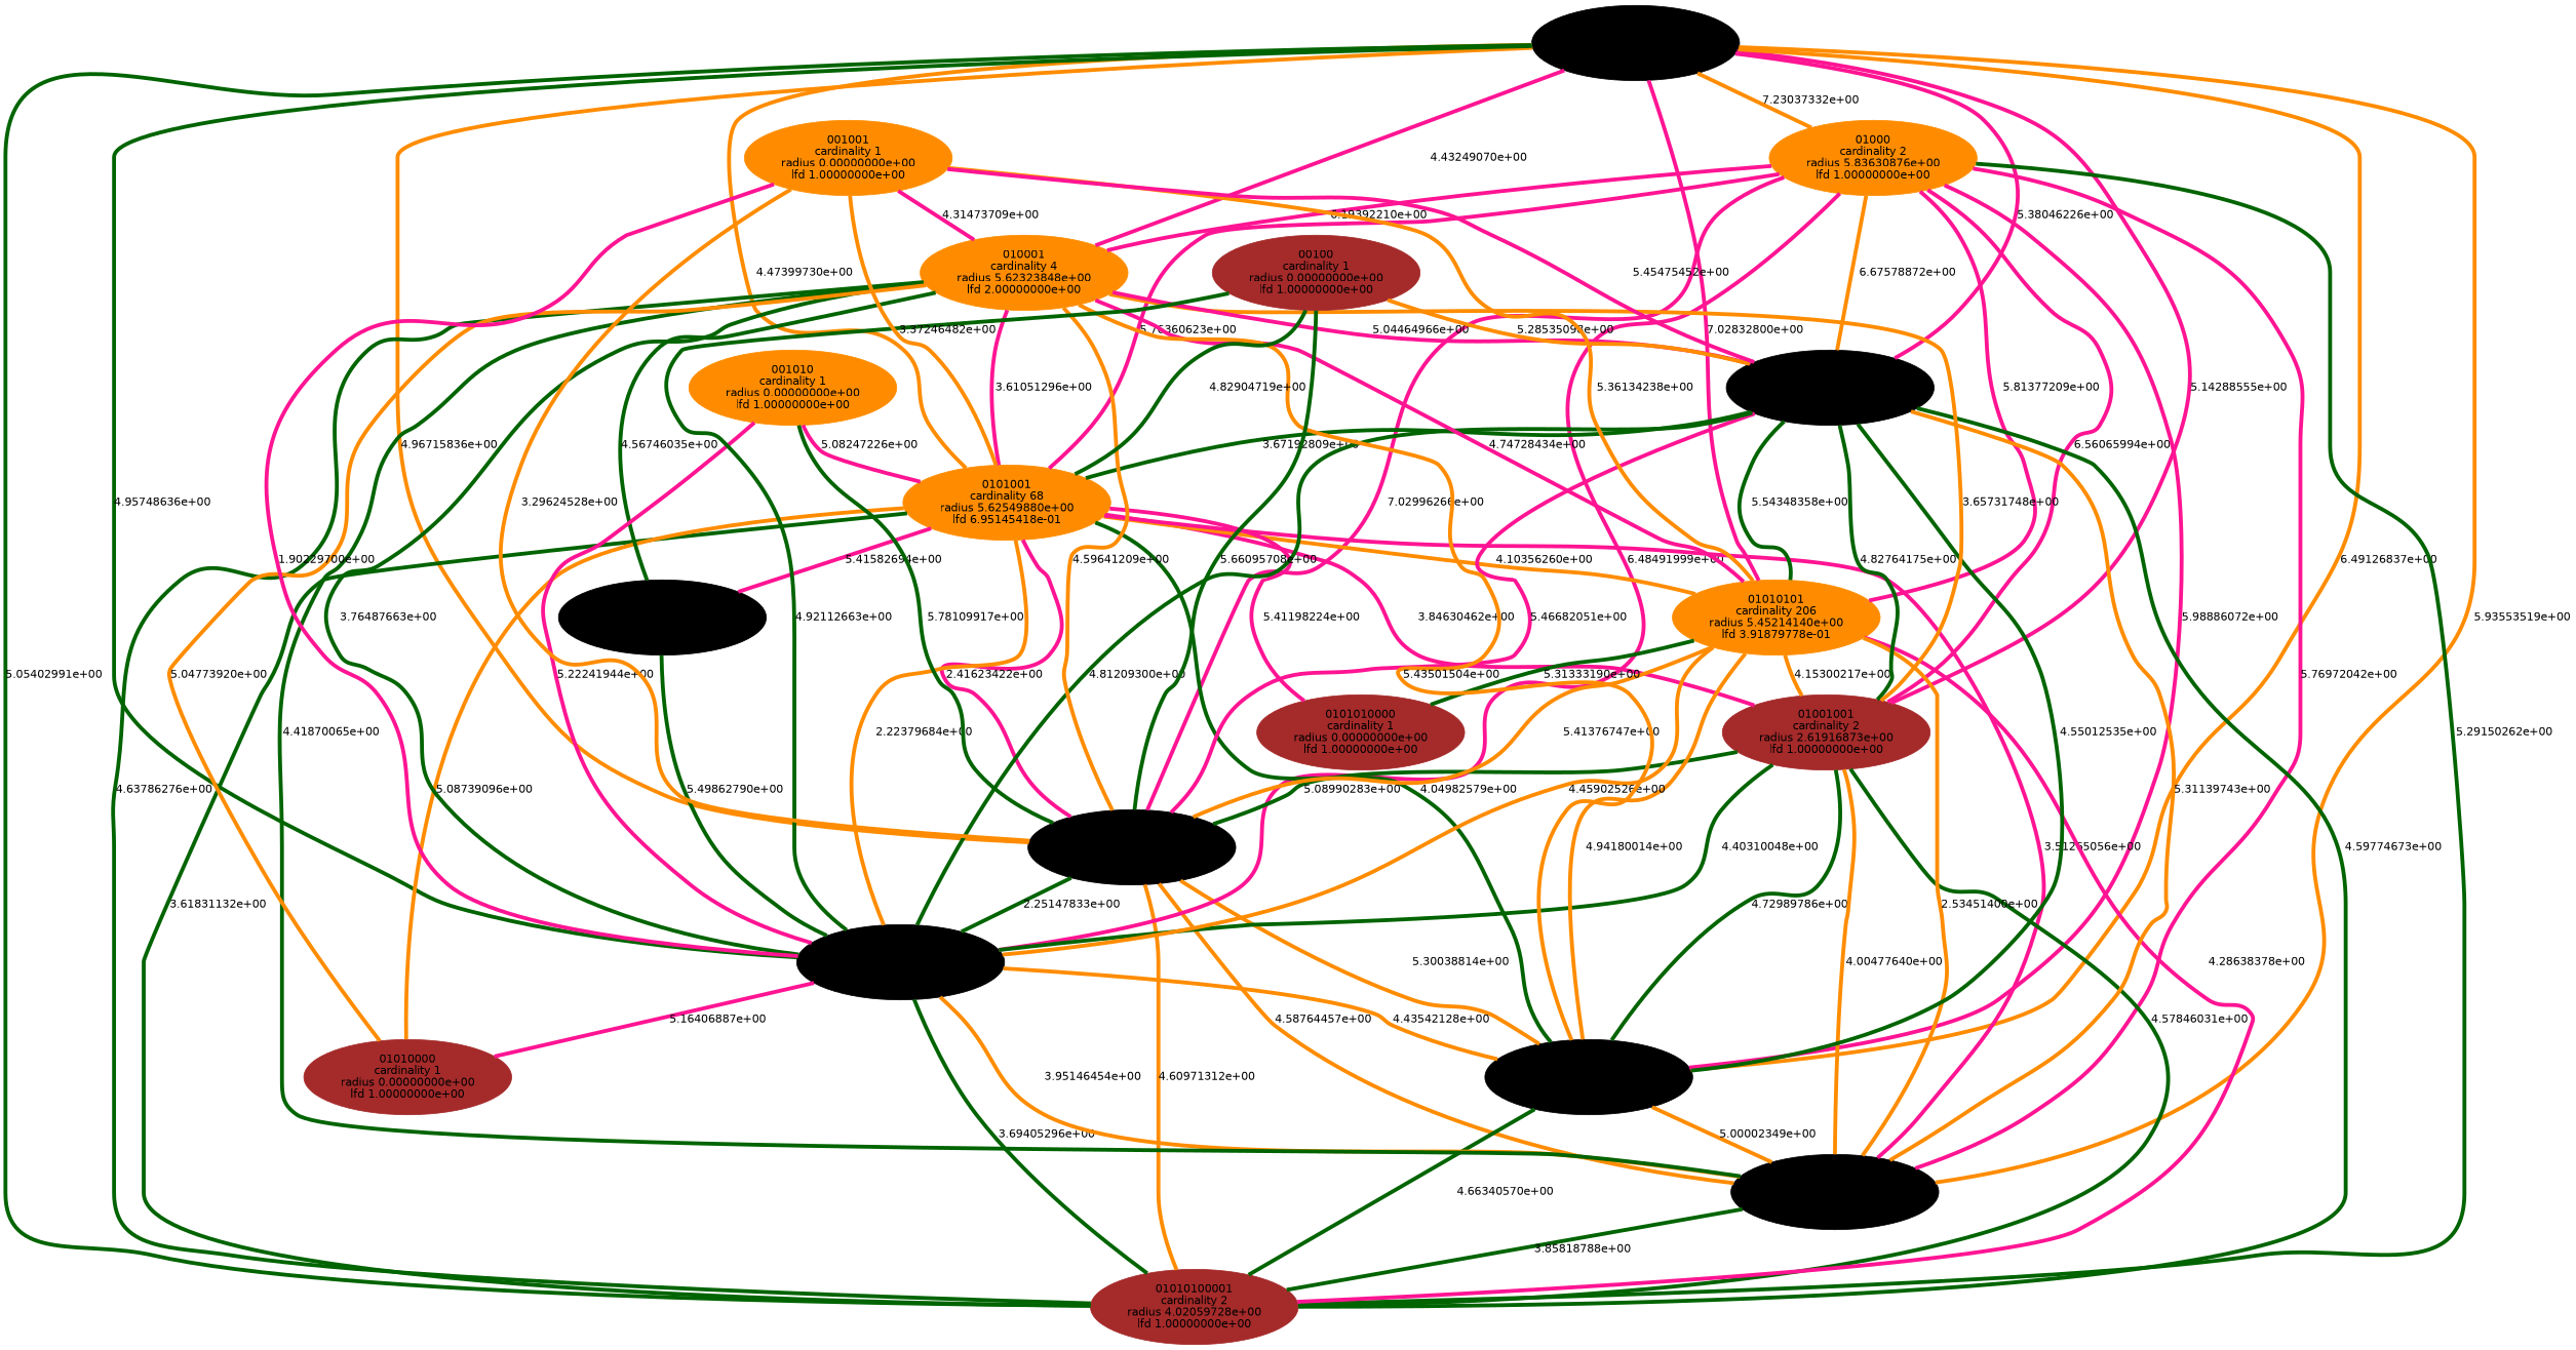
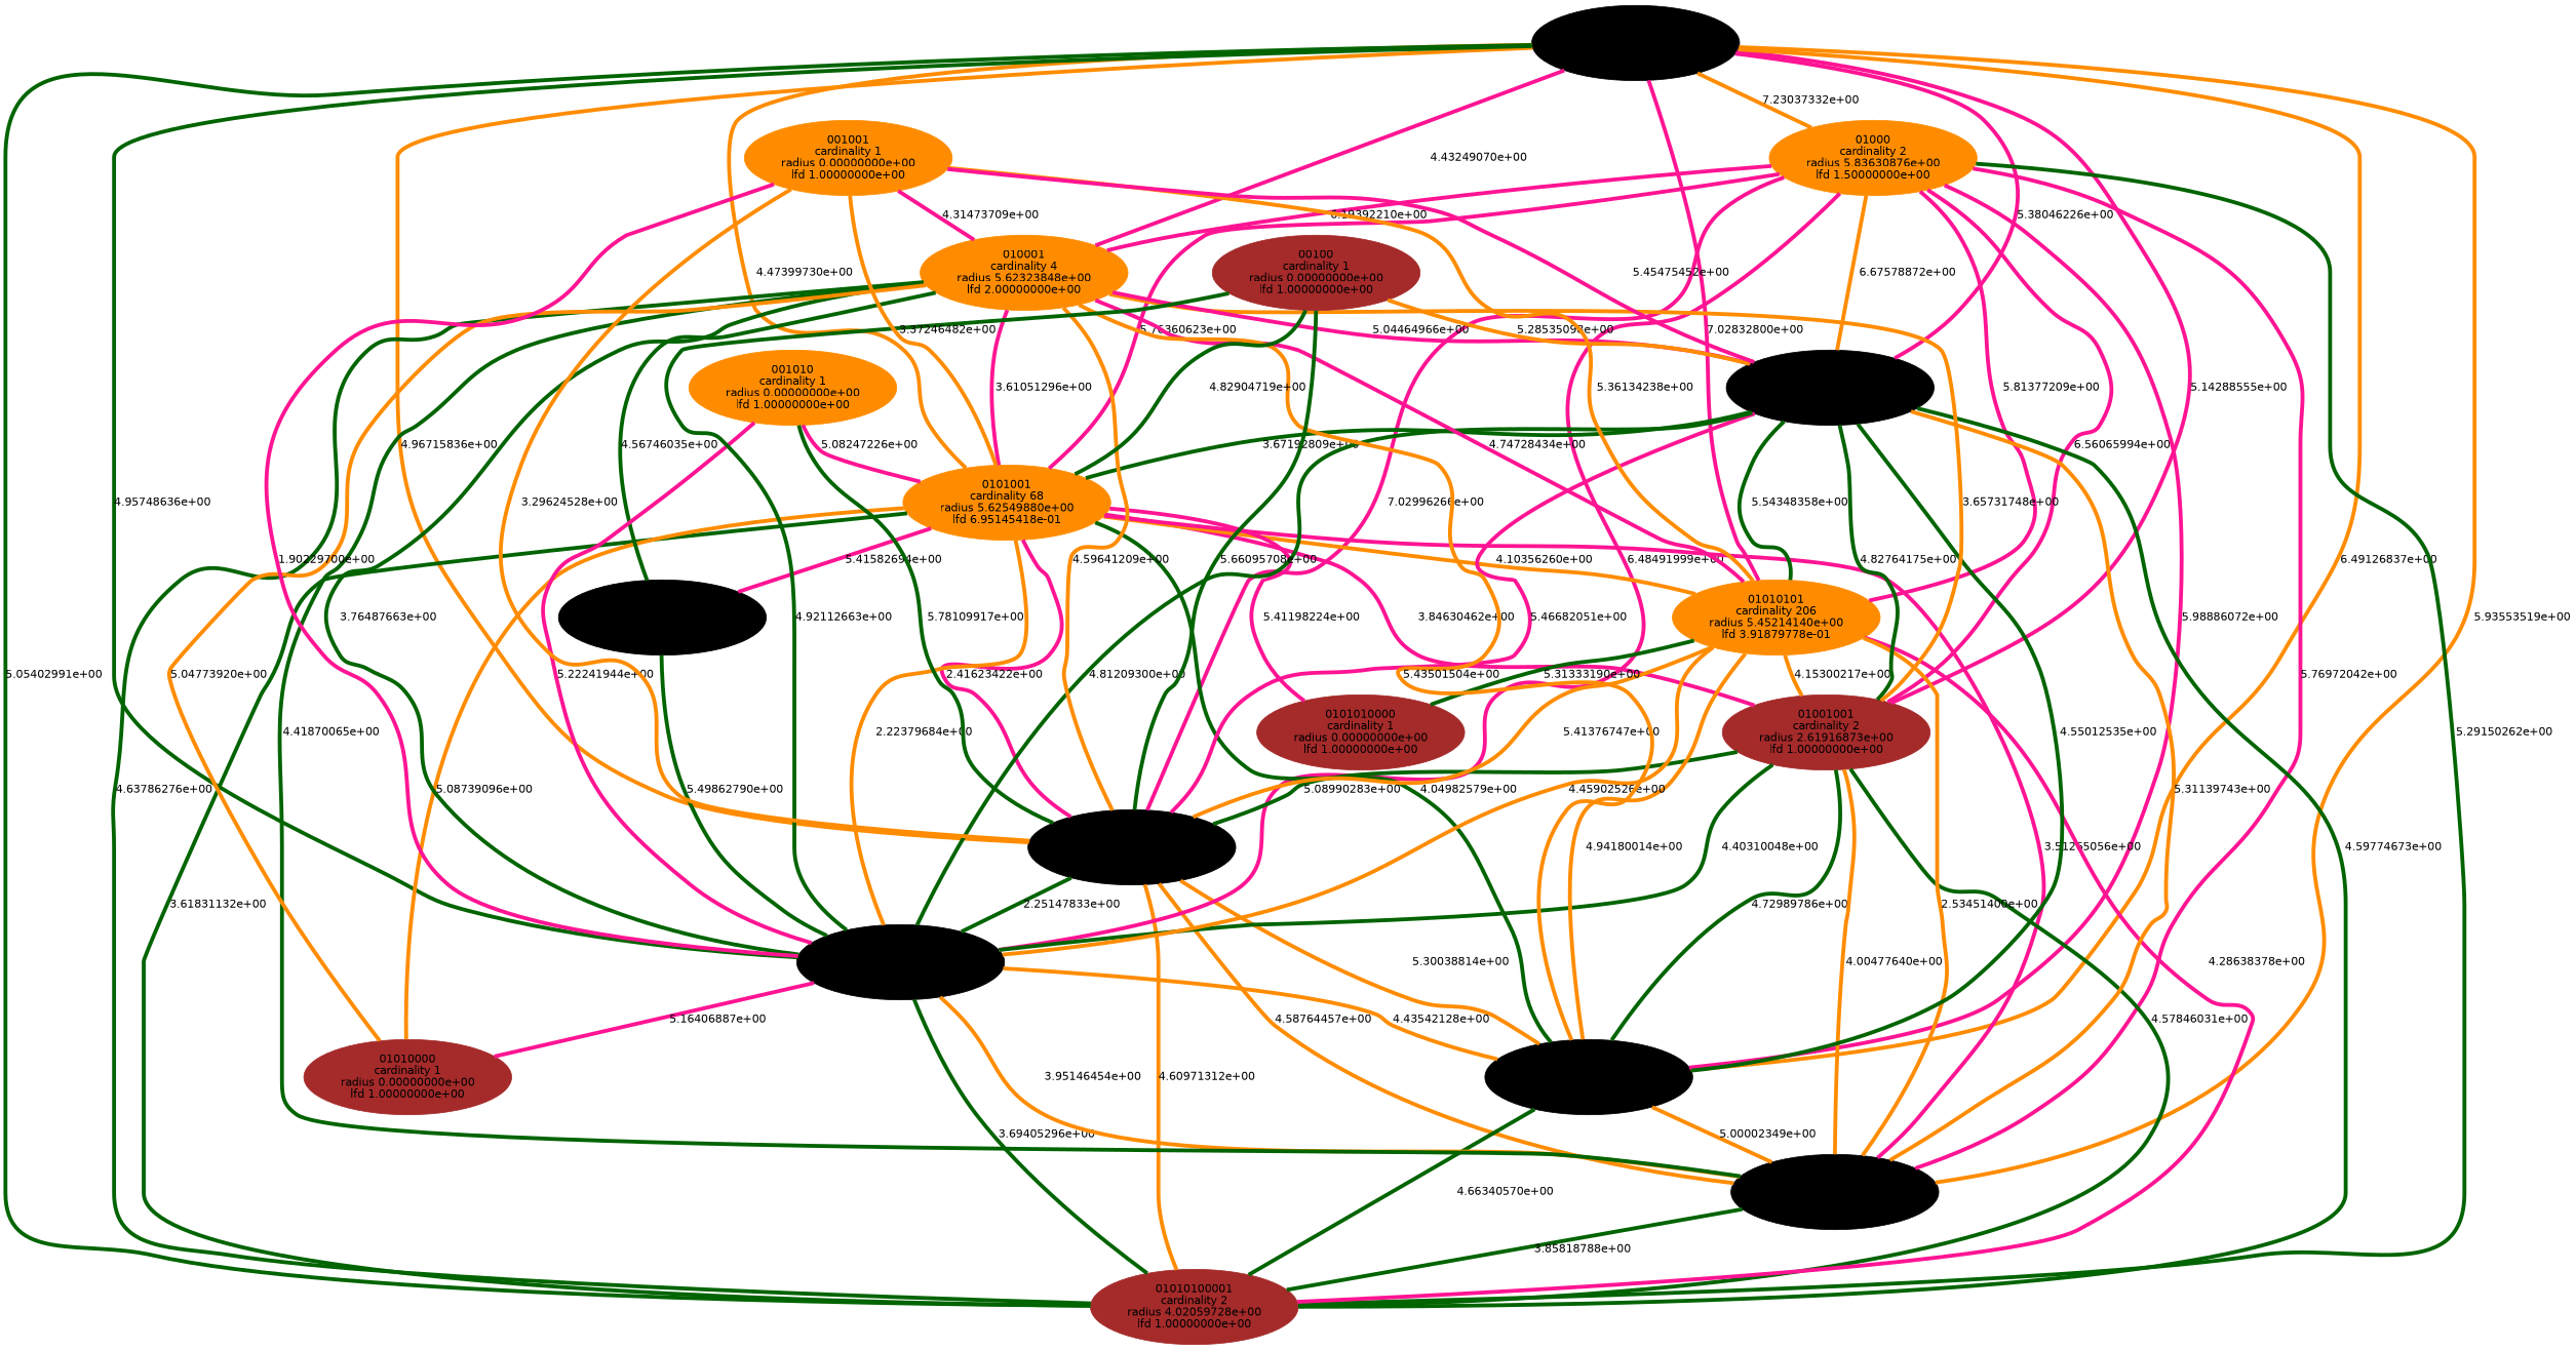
  graph {
    fontname="DejaVu Sans"
    node [color=black style=filled fontname="DejaVu Sans"]
    edge [labeldistance=10 penwidth=5 style=solid color=darkorange fontname="DejaVu Sans"]
    n1 [label="0010101\ncardinality 2\nradius 4.86074137e+00\nlfd 1.00000000e+00"]
    n2 [label="01010001\ncardinality 10\nradius 5.83009906e+00\nlfd 1.00000000e+00"]
-   n3 [color=darkorange label="01000\ncardinality 2\nradius 5.83630876e+00\nlfd 1.00000000e+00"]
+   n3 [color=darkorange label="01000\ncardinality 2\nradius 5.83630876e+00\nlfd 1.50000000e+00"]
    n4 [color=darkorange label="0101001\ncardinality 68\nradius 5.62549880e+00\nlfd 6.95145418e-01"]
    n5 [color=brown label="01001001\ncardinality 2\nradius 2.61916873e+00\nlfd 1.00000000e+00"]
    n6 [color=darkorange label="01010101\ncardinality 206\nradius 5.45214140e+00\nlfd 3.91879778e-01"]
    n7 [label="010100001\ncardinality 2\nradius 4.40203729e+00\nlfd 1.00000000e+00"]
    n8 [color=brown label="01010100001\ncardinality 2\nradius 4.02059728e+00\nlfd 1.00000000e+00"]
    n9 [label="0100101\ncardinality 4\nradius 5.89215687e+00\nlfd 1.00000000e+00"]
    n10 [label="010101001\ncardinality 32\nradius 5.50369299e+00\nlfd 4.76438044e-01"]
    n11 [label="0101010001\ncardinality 9\nradius 4.29971275e+00\nlfd 1.58496250e+00"]
    n12 [color=darkorange label="010001\ncardinality 4\nradius 5.62323848e+00\nlfd 2.00000000e+00"]
    n13 [color=darkorange label="001010\ncardinality 1\nradius 0.00000000e+00\nlfd 1.00000000e+00"]
    n14 [label="0100100\ncardinality 1\nradius 0.00000000e+00\nlfd 1.00000000e+00"]
    n15 [color=brown label="01010000\ncardinality 1\nradius 0.00000000e+00\nlfd 1.00000000e+00"]
    n16 [color=brown label="0101010000\ncardinality 1\nradius 0.00000000e+00\nlfd 1.00000000e+00"]
    n17 [color=brown label="00100\ncardinality 1\nradius 0.00000000e+00\nlfd 1.00000000e+00"]
    n18 [color=darkorange label="001001\ncardinality 1\nradius 0.00000000e+00\nlfd 1.00000000e+00"]
    n1 -- n2 [label="4.96715836e+00"]
    n1 -- n3 [label="7.23037332e+00"]
    n1 -- n4 [label="4.47399730e+00"]
    n1 -- n5 [label="5.14288555e+00" color=deeppink]
    n1 -- n6 [label="7.02832800e+00" color=deeppink]
    n1 -- n7 [label="6.49126837e+00"]
    n1 -- n8 [label="5.05402991e+00" color=darkgreen]
    n1 -- n9 [label="5.38046226e+00" color=deeppink]
    n1 -- n10 [label="4.95748636e+00" color=darkgreen]
    n1 -- n11 [label="5.93553519e+00"]
    n1 -- n12 [label="4.43249070e+00" color=deeppink]
    n2 -- n7 [label="5.30038814e+00"]
    n2 -- n8 [label="4.60971312e+00"]
    n2 -- n10 [label="2.25147833e+00" color=darkgreen]
    n2 -- n11 [label="4.58764457e+00"]
    n3 -- n2 [label="7.02996266e+00" color=deeppink]
    n3 -- n4 [label="5.76360623e+00" color=deeppink]
    n3 -- n5 [label="6.56065994e+00" color=deeppink]
    n3 -- n6 [label="5.81377209e+00" color=deeppink]
    n3 -- n7 [label="5.98886072e+00" color=deeppink]
    n3 -- n8 [label="5.29150262e+00" color=darkgreen]
    n3 -- n9 [label="6.67578872e+00"]
    n3 -- n10 [label="6.48491999e+00" color=deeppink]
    n3 -- n11 [label="5.76972042e+00" color=deeppink]
    n3 -- n12 [label="6.19392210e+00" color=deeppink]
    n4 -- n2 [label="2.41623422e+00" color=deeppink]
    n4 -- n5 [label="3.84630462e+00" color=deeppink]
    n4 -- n6 [label="4.10356260e+00"]
    n4 -- n7 [label="4.04982579e+00" color=darkgreen]
    n4 -- n8 [label="3.61831132e+00" color=darkgreen]
    n4 -- n10 [label="2.22379684e+00"]
    n4 -- n11 [label="3.51265056e+00" color=deeppink]
    n4 -- n14 [label="5.41582694e+00" color=deeppink]
    n4 -- n15 [label="5.08739096e+00"]
    n4 -- n16 [label="5.41198224e+00" color=deeppink]
    n5 -- n2 [label="5.08990283e+00" color=darkgreen]
    n5 -- n7 [label="4.72989786e+00" color=darkgreen]
    n5 -- n8 [label="4.57846031e+00" color=darkgreen]
    n5 -- n10 [label="4.40310048e+00" color=darkgreen]
    n5 -- n11 [label="4.00477640e+00"]
    n6 -- n2 [label="5.41376747e+00"]
    n6 -- n5 [label="4.15300217e+00"]
    n6 -- n7 [label="4.94180014e+00"]
    n6 -- n8 [label="4.28638378e+00" color=deeppink]
    n6 -- n10 [label="4.45902526e+00"]
    n6 -- n11 [label="2.53451400e+00"]
    n6 -- n16 [label="5.31333190e+00" color=darkgreen]
    n7 -- n8 [label="4.66340570e+00" color=darkgreen]
    n7 -- n11 [label="5.00002349e+00"]
    n9 -- n2 [label="5.46682051e+00" color=deeppink]
    n9 -- n4 [label="3.67192809e+00" color=darkgreen]
    n9 -- n5 [label="4.82764175e+00" color=darkgreen]
    n9 -- n6 [label="5.54348358e+00" color=darkgreen]
    n9 -- n7 [label="4.55012535e+00" color=darkgreen]
    n9 -- n8 [label="4.59774673e+00" color=darkgreen]
    n9 -- n10 [label="4.81209300e+00" color=darkgreen]
    n9 -- n11 [label="5.31139743e+00"]
    n10 -- n7 [label="4.43542128e+00"]
    n10 -- n8 [label="3.69405296e+00" color=darkgreen]
    n10 -- n11 [label="3.95146454e+00"]
    n10 -- n15 [label="5.16406887e+00" color=deeppink]
    n11 -- n8 [label="3.85818788e+00" color=darkgreen]
    n12 -- n2 [label="4.59641209e+00"]
    n12 -- n4 [label="3.61051296e+00" color=deeppink]
    n12 -- n5 [label="3.65731748e+00"]
    n12 -- n6 [label="4.74728434e+00" color=deeppink]
    n12 -- n7 [label="5.43501504e+00"]
    n12 -- n8 [label="4.63786276e+00" color=darkgreen]
    n12 -- n9 [label="5.04464966e+00" color=deeppink]
    n12 -- n10 [label="3.76487663e+00" color=darkgreen]
    n12 -- n11 [label="4.41870065e+00" color=darkgreen]
    n12 -- n14 [label="4.56746035e+00" color=darkgreen]
    n12 -- n15 [label="5.04773920e+00"]
    n13 -- n2 [label="5.78109917e+00" color=darkgreen]
    n13 -- n4 [label="5.08247226e+00" color=deeppink]
    n13 -- n10 [label="5.22241944e+00" color=deeppink]
    n14 -- n10 [label="5.49862790e+00" color=darkgreen]
    n17 -- n2 [label="5.66095708e+00" color=darkgreen]
    n17 -- n4 [label="4.82904719e+00" color=darkgreen]
    n17 -- n9 [label="5.28535098e+00"]
    n17 -- n10 [label="4.92112663e+00" color=darkgreen]
    n18 -- n2 [label="3.29624528e+00"]
    n18 -- n4 [label="3.37246482e+00"]
    n18 -- n6 [label="5.36134238e+00"]
    n18 -- n9 [label="5.45475452e+00" color=deeppink]
    n18 -- n10 [label="1.90229700e+00" color=deeppink]
    n18 -- n12 [label="4.31473709e+00" color=deeppink]
  }
